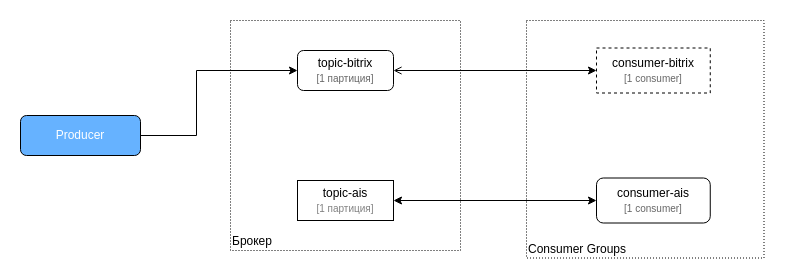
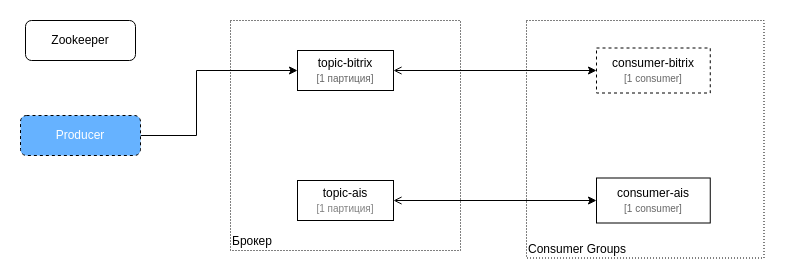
  <mxCell id="0" />
  <mxCell id="1" parent="0" />
  <mxCell id="2" value="Consumer Groups" style="whiteSpace=wrap;html=1;aspect=fixed;dashed=1;dashPattern=1 2;align=left;verticalAlign=bottom;" vertex="1" parent="1"><mxGeometry x="526" y="20" width="237.5" height="237.5" as="geometry" /></mxCell>
  <mxCell id="3" value="Брокер" style="whiteSpace=wrap;html=1;aspect=fixed;dashed=1;dashPattern=1 2;align=left;verticalAlign=bottom;" vertex="1" parent="1"><mxGeometry x="230" y="20" width="230" height="230" as="geometry" /></mxCell>
  <mxCell id="4" style="edgeStyle=orthogonalEdgeStyle;rounded=0;orthogonalLoop=1;jettySize=auto;html=1;entryX=0;entryY=0.5;entryDx=0;entryDy=0;" edge="1" parent="1" source="5" target="6"><mxGeometry relative="1" as="geometry"><Array as="points"><mxPoint x="196" y="135" /><mxPoint x="196" y="70" /></Array></mxGeometry></mxCell>
- <mxCell id="5" value="Producer" style="rounded=1;whiteSpace=wrap;html=1;fontSize=12;glass=0;strokeWidth=1;shadow=0;fillColor=#66B2FF;fontColor=#FFFFFF;" parent="1" vertex="1"><mxGeometry x="20" y="115" width="120" height="40" as="geometry" /></mxCell>
- <mxCell id="6" value="&lt;font style=&quot;&quot;&gt;topic-bitrix&lt;br&gt;&lt;/font&gt;&lt;font color=&quot;#666666&quot; style=&quot;font-size: 10px;&quot;&gt;[1 партиция]&lt;/font&gt;" style="whiteSpace=wrap;html=1;rounded=1;" vertex="1" parent="1"><mxGeometry x="297" y="50" width="96" height="40" as="geometry" /></mxCell>
+ <mxCell id="5" value="Producer" style="rounded=1;whiteSpace=wrap;html=1;fontSize=12;glass=0;strokeWidth=1;shadow=0;fillColor=#66B2FF;fontColor=#FFFFFF;dashed=1;" parent="1" vertex="1"><mxGeometry x="20" y="115" width="120" height="40" as="geometry" /></mxCell>
+ <mxCell id="6" value="&lt;font style=&quot;&quot;&gt;topic-bitrix&lt;br&gt;&lt;/font&gt;&lt;font color=&quot;#666666&quot; style=&quot;font-size: 10px;&quot;&gt;[1 партиция]&lt;/font&gt;" style="rounded=0;whiteSpace=wrap;html=1;" vertex="1" parent="1"><mxGeometry x="297" y="50" width="96" height="40" as="geometry" /></mxCell>
  <mxCell id="7" value="topic-ais&lt;br&gt;&lt;font color=&quot;#808080&quot; style=&quot;font-size: 10px;&quot;&gt;[1 партиция]&lt;/font&gt;" style="rounded=0;whiteSpace=wrap;html=1;" vertex="1" parent="1"><mxGeometry x="297" y="180" width="96" height="40" as="geometry" /></mxCell>
  <mxCell id="8" style="edgeStyle=orthogonalEdgeStyle;rounded=0;orthogonalLoop=1;jettySize=auto;html=1;entryX=1;entryY=0.5;entryDx=0;entryDy=0;startArrow=classic;startFill=1;exitX=0;exitY=0.5;exitDx=0;exitDy=0;endArrow=open;" edge="1" parent="1" source="11" target="6"><mxGeometry relative="1" as="geometry"><mxPoint x="526" y="70" as="sourcePoint" /></mxGeometry></mxCell>
- <mxCell id="10" style="edgeStyle=orthogonalEdgeStyle;rounded=0;orthogonalLoop=1;jettySize=auto;html=1;entryX=1;entryY=0.5;entryDx=0;entryDy=0;startArrow=classic;startFill=1;exitX=0;exitY=0.5;exitDx=0;exitDy=0;" edge="1" parent="1" source="12" target="7"><mxGeometry relative="1" as="geometry" /></mxCell>
+ <mxCell id="9" value="Zookeeper" style="rounded=1;whiteSpace=wrap;html=1;" vertex="1" parent="1"><mxGeometry x="25" y="20" width="110" height="40" as="geometry" /></mxCell>
+ <mxCell id="10" style="edgeStyle=orthogonalEdgeStyle;rounded=0;orthogonalLoop=1;jettySize=auto;html=1;entryX=1;entryY=0.5;entryDx=0;entryDy=0;startArrow=classic;startFill=1;exitX=0;exitY=0.5;exitDx=0;exitDy=0;endArrow=open;" edge="1" parent="1" source="12" target="7"><mxGeometry relative="1" as="geometry" /></mxCell>
  <mxCell id="11" value="consumer-bitrix&lt;br&gt;&lt;font color=&quot;#666666&quot; style=&quot;font-size: 10px;&quot;&gt;[1 consumer]&lt;/font&gt;" style="rounded=0;whiteSpace=wrap;html=1;dashed=1;" vertex="1" parent="1"><mxGeometry x="596" y="47.5" width="113.75" height="45" as="geometry" /></mxCell>
- <mxCell id="12" value="consumer-ais&lt;br&gt;&lt;font color=&quot;#666666&quot; style=&quot;font-size: 10px;&quot;&gt;[1 consumer]&lt;/font&gt;" style="whiteSpace=wrap;html=1;rounded=1;" vertex="1" parent="1"><mxGeometry x="596" y="177.5" width="113.75" height="45" as="geometry" /></mxCell>
+ <mxCell id="12" value="consumer-ais&lt;br&gt;&lt;font color=&quot;#666666&quot; style=&quot;font-size: 10px;&quot;&gt;[1 consumer]&lt;/font&gt;" style="rounded=0;whiteSpace=wrap;html=1;" vertex="1" parent="1"><mxGeometry x="596" y="177.5" width="113.75" height="45" as="geometry" /></mxCell>
